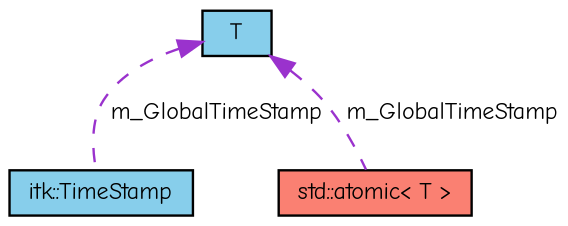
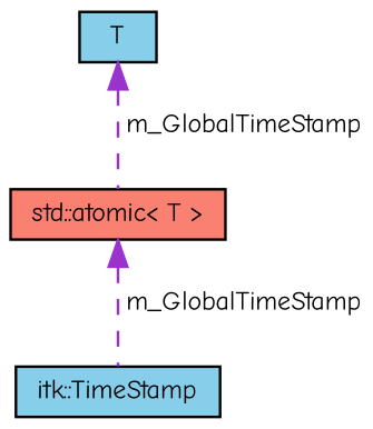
  digraph {
    fontname="Comic Neue"
    node [color=black fillcolor=skyblue fontname="Comic Neue" fontsize=10 shape=record style=filled]
    edge [color=darkorchid3 dir=back fontname="Comic Neue" fontsize=10 labelfontname=Helvetica labelfontsize=10 style=dashed]
    n1 [fontcolor=black height=0.2 label="itk::TimeStamp" width=0.4]
    n2 [fillcolor=salmon height=0.2 label="std::atomic\< T \>" width=0.4]
    n3 [height=0.2 label=T width=0.4]
-   n3 -> n1 [label=" m_GlobalTimeStamp"]
+   n2 -> n1 [label=" m_GlobalTimeStamp"]
    n3 -> n2 [label=" m_GlobalTimeStamp"]
  }
